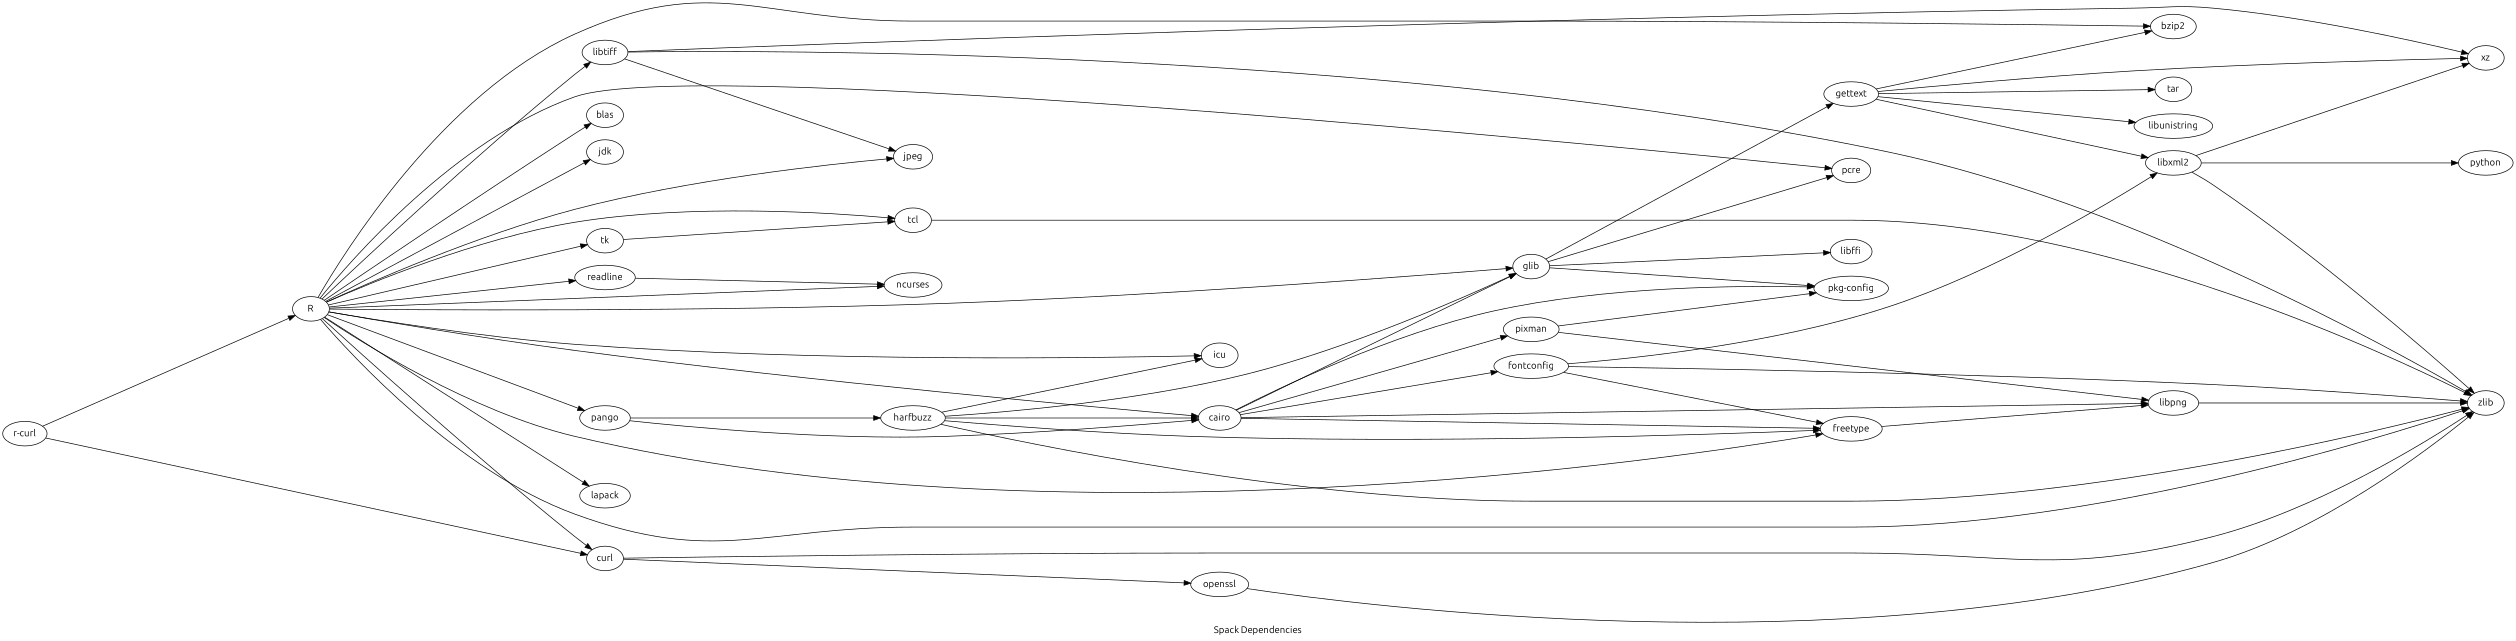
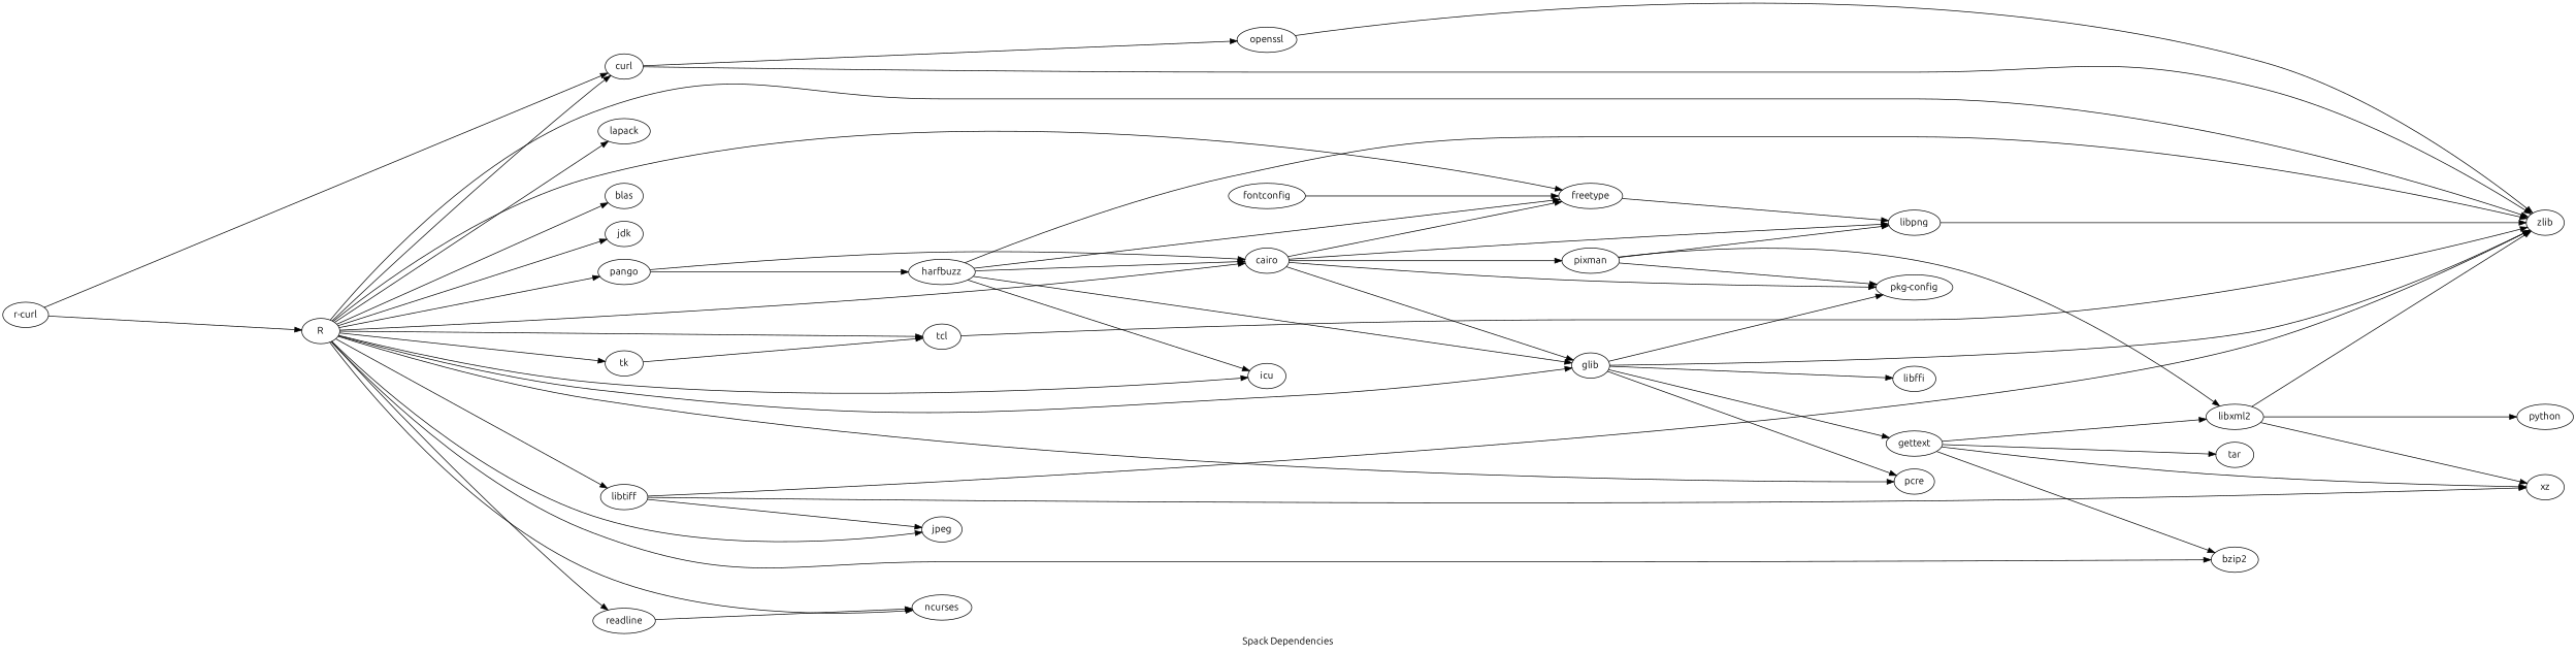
  digraph {
    fontname=Ubuntu
    label="Spack Dependencies"
    labelloc=b
    rankdir=LR
    ranksep=5
    node [fontname=Ubuntu]
    edge [fontname=Ubuntu]
    n1 [label=jdk]
    n2 [label=openssl]
    n3 [label=zlib]
    n4 [label="pkg-config"]
    n5 [label=libpng]
    n6 [label=curl]
    n7 [label=glib]
    n8 [label=gettext]
    n9 [label=pcre]
    n10 [label=libffi]
    n11 [label=bzip2]
    n12 [label=libxml2]
    n13 [label=xz]
    tar
-   libunistring
    python
    n17 [label=ncurses]
    n18 [label=freetype]
    n19 [label=libtiff]
    n20 [label=jpeg]
    n21 [label=icu]
    n22 [label=pixman]
    n23 [label=tcl]
    n24 [label=cairo]
    n25 [label=fontconfig]
    n26 [label="r-curl"]
    n27 [label=R]
    n28 [label=pango]
    n29 [label=tk]
    n30 [label=readline]
    lapack
    blas
    n33 [label=harfbuzz]
    n2 -> n3
    n5 -> n3
    n6 -> n2
    n6 -> n3
-   n25 -> n3
+   n7 -> n3
    n7 -> n4
    n7 -> n8
    n7 -> n9
    n7 -> n10
    n8 -> n11
    n8 -> n12
    n8 -> n13
    n8 -> tar
-   n8 -> libunistring
    n12 -> n3
    n12 -> n13
    n12 -> python
    n18 -> n5
    n19 -> n3
    n19 -> n13
    n19 -> n20
    n22 -> n4
    n22 -> n5
    n23 -> n3
    n24 -> n4
    n24 -> n5
    n24 -> n7
    n24 -> n18
    n24 -> n22
-   n24 -> n25
-   n25 -> n12
+   n22 -> n12
    n25 -> n18
    n26 -> n6
    n26 -> n27
    n27 -> n1
    n27 -> n3
    n27 -> n6
    n27 -> n7
    n27 -> n9
    n27 -> n11
    n27 -> n17
    n27 -> n18
    n27 -> n19
    n27 -> n20
    n27 -> n21
    n27 -> n23
    n27 -> n24
    n27 -> n28
    n27 -> n29
    n27 -> n30
    n27 -> lapack
    n27 -> blas
    n28 -> n24
    n28 -> n33
    n29 -> n23
    n30 -> n17
    n33 -> n3
    n33 -> n7
    n33 -> n18
    n33 -> n21
    n33 -> n24
  }
